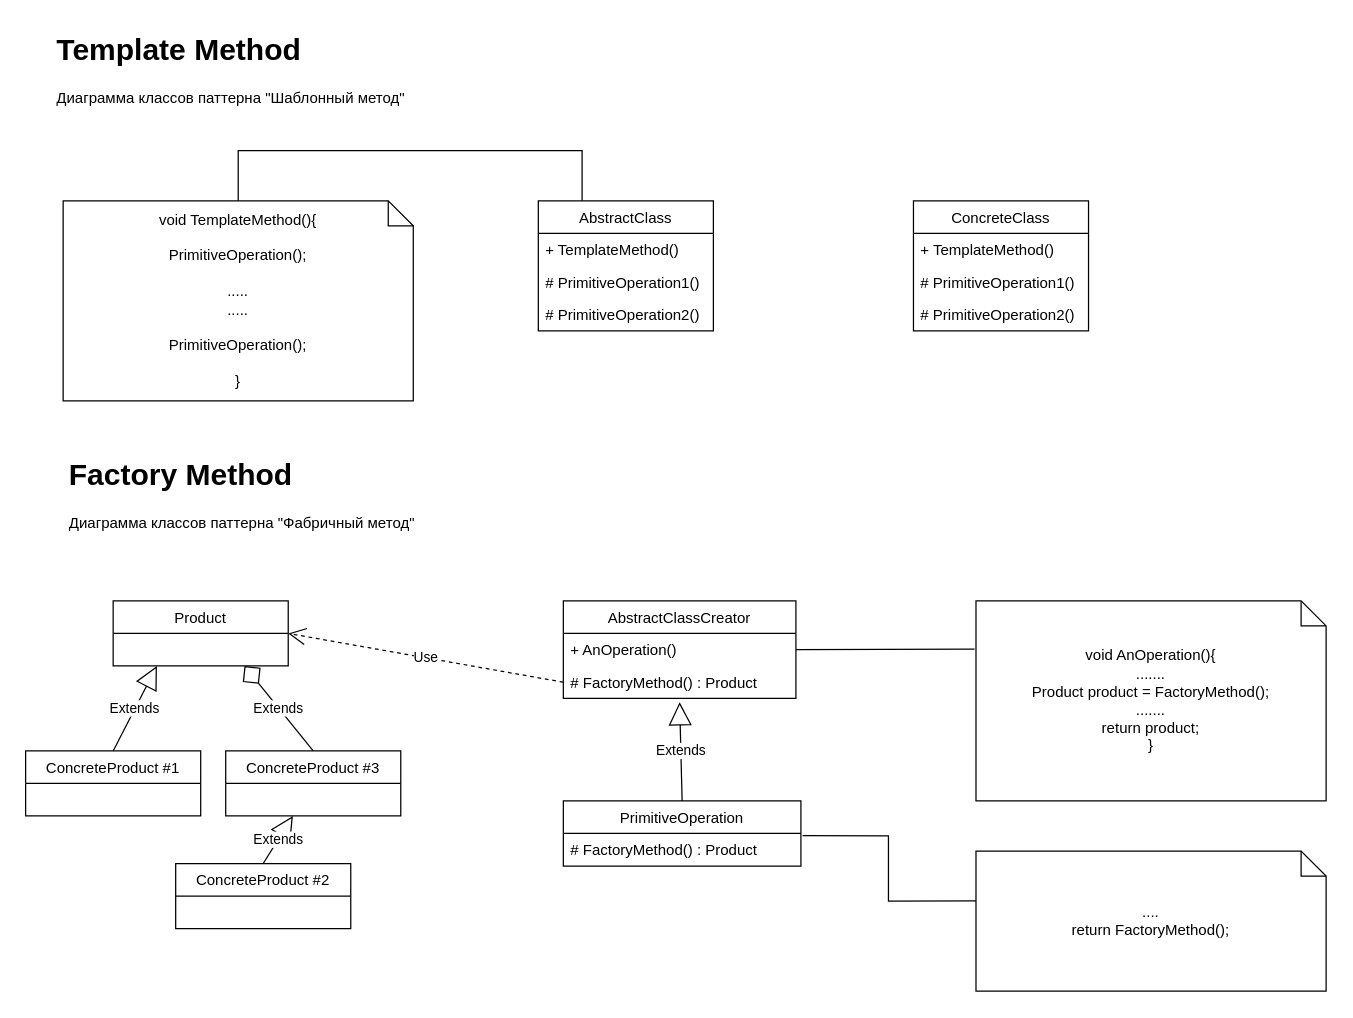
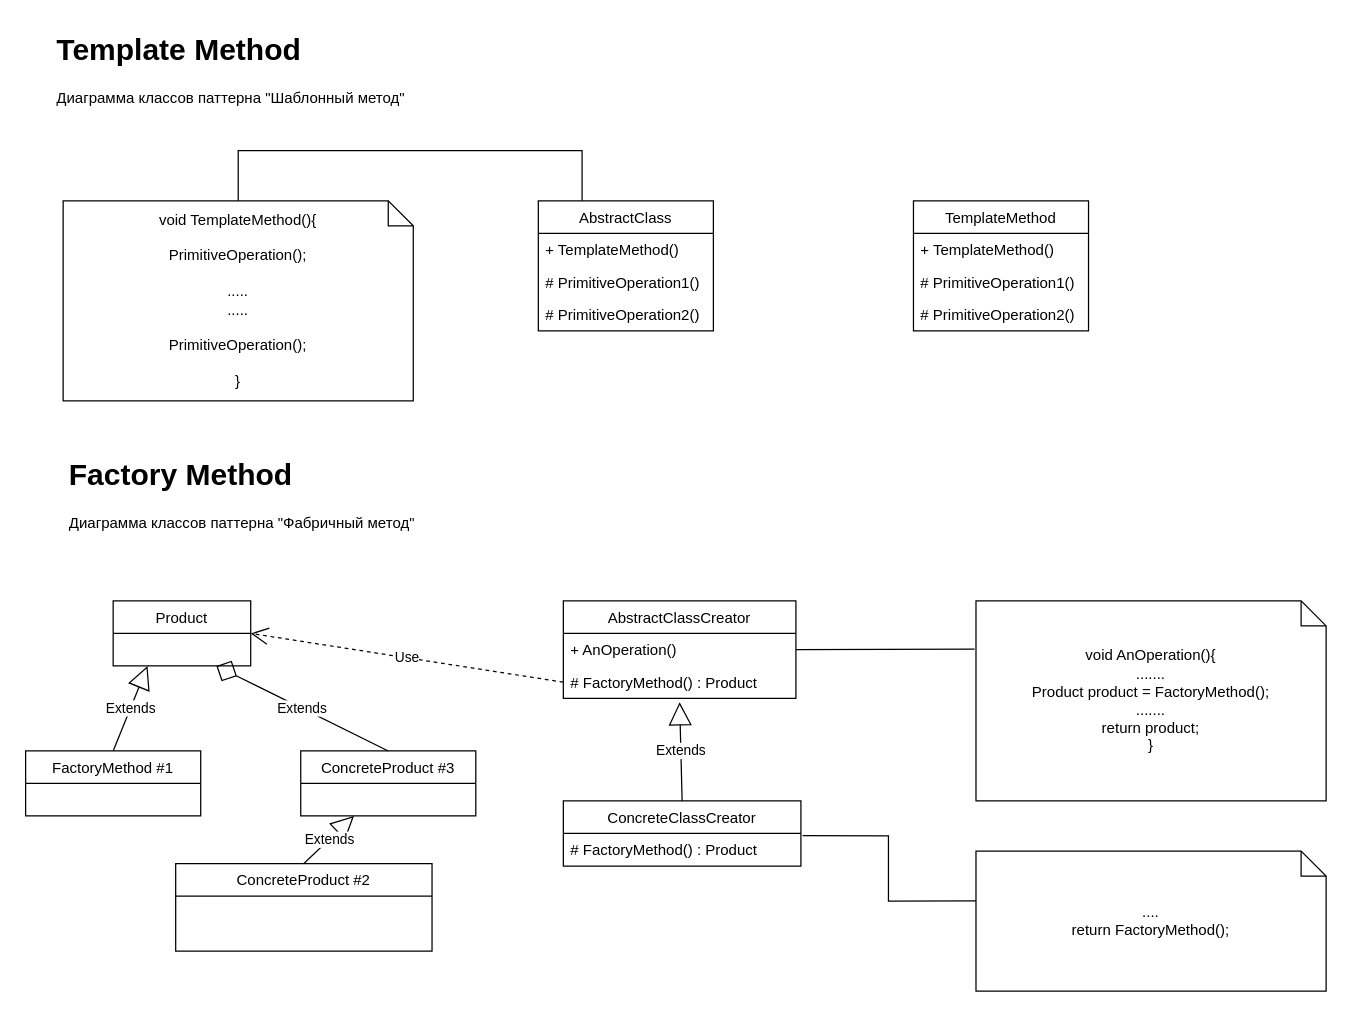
  <mxCell id="0" />
  <mxCell id="1" parent="0" />
  <mxCell id="2" value="&lt;h1&gt;Template Method&lt;/h1&gt;&lt;p&gt;Диаграмма классов паттерна &quot;Шаблонный метод&quot;&lt;/p&gt;" style="text;html=1;strokeColor=none;fillColor=none;spacing=5;spacingTop=-20;whiteSpace=wrap;overflow=hidden;rounded=0;" parent="1" vertex="1"><mxGeometry x="40" y="20" width="290" height="70" as="geometry" /></mxCell>
  <mxCell id="3" value="AbstractClass" style="swimlane;fontStyle=0;childLayout=stackLayout;horizontal=1;startSize=26;fillColor=none;horizontalStack=0;resizeParent=1;resizeParentMax=0;resizeLast=0;collapsible=1;marginBottom=0;" parent="1" vertex="1"><mxGeometry x="430" y="160" width="140" height="104" as="geometry" /></mxCell>
  <mxCell id="4" value="+ TemplateMethod()" style="text;strokeColor=none;fillColor=none;align=left;verticalAlign=top;spacingLeft=4;spacingRight=4;overflow=hidden;rotatable=0;points=[[0,0.5],[1,0.5]];portConstraint=eastwest;" parent="3" vertex="1"><mxGeometry y="26" width="140" height="26" as="geometry" /></mxCell>
  <mxCell id="5" value="# PrimitiveOperation1()" style="text;strokeColor=none;fillColor=none;align=left;verticalAlign=top;spacingLeft=4;spacingRight=4;overflow=hidden;rotatable=0;points=[[0,0.5],[1,0.5]];portConstraint=eastwest;" parent="3" vertex="1"><mxGeometry y="52" width="140" height="26" as="geometry" /></mxCell>
  <mxCell id="6" value="# PrimitiveOperation2()" style="text;strokeColor=none;fillColor=none;align=left;verticalAlign=top;spacingLeft=4;spacingRight=4;overflow=hidden;rotatable=0;points=[[0,0.5],[1,0.5]];portConstraint=eastwest;" parent="3" vertex="1"><mxGeometry y="78" width="140" height="26" as="geometry" /></mxCell>
- <mxCell id="7" value="ConcreteClass" style="swimlane;fontStyle=0;childLayout=stackLayout;horizontal=1;startSize=26;fillColor=none;horizontalStack=0;resizeParent=1;resizeParentMax=0;resizeLast=0;collapsible=1;marginBottom=0;" parent="1" vertex="1"><mxGeometry x="730" y="160" width="140" height="104" as="geometry" /></mxCell>
+ <mxCell id="7" value="TemplateMethod" style="swimlane;fontStyle=0;childLayout=stackLayout;horizontal=1;startSize=26;fillColor=none;horizontalStack=0;resizeParent=1;resizeParentMax=0;resizeLast=0;collapsible=1;marginBottom=0;" parent="1" vertex="1"><mxGeometry x="730" y="160" width="140" height="104" as="geometry" /></mxCell>
  <mxCell id="8" value="+ TemplateMethod()" style="text;strokeColor=none;fillColor=none;align=left;verticalAlign=top;spacingLeft=4;spacingRight=4;overflow=hidden;rotatable=0;points=[[0,0.5],[1,0.5]];portConstraint=eastwest;" parent="7" vertex="1"><mxGeometry y="26" width="140" height="26" as="geometry" /></mxCell>
  <mxCell id="9" value="# PrimitiveOperation1()" style="text;strokeColor=none;fillColor=none;align=left;verticalAlign=top;spacingLeft=4;spacingRight=4;overflow=hidden;rotatable=0;points=[[0,0.5],[1,0.5]];portConstraint=eastwest;" parent="7" vertex="1"><mxGeometry y="52" width="140" height="26" as="geometry" /></mxCell>
  <mxCell id="10" value="# PrimitiveOperation2()" style="text;strokeColor=none;fillColor=none;align=left;verticalAlign=top;spacingLeft=4;spacingRight=4;overflow=hidden;rotatable=0;points=[[0,0.5],[1,0.5]];portConstraint=eastwest;" parent="7" vertex="1"><mxGeometry y="78" width="140" height="26" as="geometry" /></mxCell>
  <mxCell id="11" value="void TemplateMethod(){&lt;br&gt;&lt;br&gt;PrimitiveOperation();&lt;br&gt;&lt;br&gt;.....&lt;br&gt;.....&lt;br&gt;&lt;br&gt;PrimitiveOperation();&lt;br&gt;&lt;br&gt;}" style="shape=note;size=20;whiteSpace=wrap;html=1;" parent="1" vertex="1"><mxGeometry x="50" y="160" width="280" height="160" as="geometry" /></mxCell>
  <mxCell id="12" value="" style="endArrow=none;html=1;rounded=0;exitX=0.5;exitY=0;exitDx=0;exitDy=0;exitPerimeter=0;entryX=0.25;entryY=0;entryDx=0;entryDy=0;" parent="1" source="11" target="3" edge="1"><mxGeometry relative="1" as="geometry"><mxPoint x="260" y="330" as="sourcePoint" /><mxPoint x="420" y="330" as="targetPoint" /><Array as="points"><mxPoint x="190" y="120" /><mxPoint x="465" y="120" /></Array></mxGeometry></mxCell>
  <mxCell id="13" value="&lt;h1&gt;Factory Method&lt;/h1&gt;&lt;p&gt;Диаграмма классов паттерна &quot;Фабричный метод&quot;&lt;/p&gt;" style="text;html=1;strokeColor=none;fillColor=none;spacing=5;spacingTop=-20;whiteSpace=wrap;overflow=hidden;rounded=0;" parent="1" vertex="1"><mxGeometry x="50" y="360" width="290" height="70" as="geometry" /></mxCell>
  <mxCell id="14" value="AbstractClassCreator" style="swimlane;fontStyle=0;childLayout=stackLayout;horizontal=1;startSize=26;fillColor=none;horizontalStack=0;resizeParent=1;resizeParentMax=0;resizeLast=0;collapsible=1;marginBottom=0;" parent="1" vertex="1"><mxGeometry x="450" y="480" width="186" height="78" as="geometry" /></mxCell>
  <mxCell id="15" value="+ AnOperation()" style="text;strokeColor=none;fillColor=none;align=left;verticalAlign=top;spacingLeft=4;spacingRight=4;overflow=hidden;rotatable=0;points=[[0,0.5],[1,0.5]];portConstraint=eastwest;" parent="14" vertex="1"><mxGeometry y="26" width="186" height="26" as="geometry" /></mxCell>
  <mxCell id="16" value="# FactoryMethod() : Product" style="text;strokeColor=none;fillColor=none;align=left;verticalAlign=top;spacingLeft=4;spacingRight=4;overflow=hidden;rotatable=0;points=[[0,0.5],[1,0.5]];portConstraint=eastwest;" parent="14" vertex="1"><mxGeometry y="52" width="186" height="26" as="geometry" /></mxCell>
- <mxCell id="17" value="Product" style="swimlane;fontStyle=0;childLayout=stackLayout;horizontal=1;startSize=26;fillColor=none;horizontalStack=0;resizeParent=1;resizeParentMax=0;resizeLast=0;collapsible=1;marginBottom=0;" parent="1" vertex="1"><mxGeometry x="90" y="480" width="140" height="52" as="geometry" /></mxCell>
- <mxCell id="18" value="ConcreteProduct #1" style="swimlane;fontStyle=0;childLayout=stackLayout;horizontal=1;startSize=26;fillColor=none;horizontalStack=0;resizeParent=1;resizeParentMax=0;resizeLast=0;collapsible=1;marginBottom=0;" parent="1" vertex="1"><mxGeometry x="20" y="600" width="140" height="52" as="geometry" /></mxCell>
- <mxCell id="19" value="ConcreteProduct #2" style="swimlane;fontStyle=0;childLayout=stackLayout;horizontal=1;startSize=26;fillColor=none;horizontalStack=0;resizeParent=1;resizeParentMax=0;resizeLast=0;collapsible=1;marginBottom=0;" parent="1" vertex="1"><mxGeometry x="140" y="690" width="140" height="52" as="geometry" /></mxCell>
- <mxCell id="20" value="ConcreteProduct #3" style="swimlane;fontStyle=0;childLayout=stackLayout;horizontal=1;startSize=26;fillColor=none;horizontalStack=0;resizeParent=1;resizeParentMax=0;resizeLast=0;collapsible=1;marginBottom=0;" parent="1" vertex="1"><mxGeometry x="180" y="600" width="140" height="52" as="geometry" /></mxCell>
+ <mxCell id="17" value="Product" style="swimlane;fontStyle=0;childLayout=stackLayout;horizontal=1;startSize=26;fillColor=none;horizontalStack=0;resizeParent=1;resizeParentMax=0;resizeLast=0;collapsible=1;marginBottom=0;" parent="1" vertex="1"><mxGeometry x="90" y="480" width="110" height="52" as="geometry" /></mxCell>
+ <mxCell id="18" value="FactoryMethod #1" style="swimlane;fontStyle=0;childLayout=stackLayout;horizontal=1;startSize=26;fillColor=none;horizontalStack=0;resizeParent=1;resizeParentMax=0;resizeLast=0;collapsible=1;marginBottom=0;" parent="1" vertex="1"><mxGeometry x="20" y="600" width="140" height="52" as="geometry" /></mxCell>
+ <mxCell id="19" value="ConcreteProduct #2" style="swimlane;fontStyle=0;childLayout=stackLayout;horizontal=1;startSize=26;fillColor=none;horizontalStack=0;resizeParent=1;resizeParentMax=0;resizeLast=0;collapsible=1;marginBottom=0;" parent="1" vertex="1"><mxGeometry x="140" y="690" width="205" height="70" as="geometry" /></mxCell>
+ <mxCell id="20" value="ConcreteProduct #3" style="swimlane;fontStyle=0;childLayout=stackLayout;horizontal=1;startSize=26;fillColor=none;horizontalStack=0;resizeParent=1;resizeParentMax=0;resizeLast=0;collapsible=1;marginBottom=0;" parent="1" vertex="1"><mxGeometry x="240" y="600" width="140" height="52" as="geometry" /></mxCell>
  <mxCell id="21" value="Extends" style="endArrow=block;endSize=16;endFill=0;html=1;rounded=0;exitX=0.5;exitY=0;exitDx=0;exitDy=0;entryX=0.25;entryY=1;entryDx=0;entryDy=0;" parent="1" source="18" target="17" edge="1"><mxGeometry width="160" relative="1" as="geometry"><mxPoint x="840" y="420" as="sourcePoint" /><mxPoint x="1000" y="420" as="targetPoint" /></mxGeometry></mxCell>
  <mxCell id="22" value="Extends" style="endArrow=block;endSize=16;endFill=0;html=1;rounded=0;exitX=0.5;exitY=0;exitDx=0;exitDy=0;" parent="1" source="19" target="20" edge="1"><mxGeometry width="160" relative="1" as="geometry"><mxPoint x="850" y="479.17" as="sourcePoint" /><mxPoint x="1010" y="479.17" as="targetPoint" /></mxGeometry></mxCell>
  <mxCell id="23" value="Extends" style="endArrow=diamond;endSize=16;endFill=0;html=1;rounded=0;exitX=0.5;exitY=0;exitDx=0;exitDy=0;entryX=0.75;entryY=1;entryDx=0;entryDy=0;" parent="1" source="20" target="17" edge="1"><mxGeometry width="160" relative="1" as="geometry"><mxPoint x="860" y="520" as="sourcePoint" /><mxPoint x="1020" y="520" as="targetPoint" /></mxGeometry></mxCell>
  <mxCell id="24" value="Use" style="endArrow=open;endSize=12;dashed=1;html=1;rounded=0;exitX=0;exitY=0.5;exitDx=0;exitDy=0;entryX=1;entryY=0.5;entryDx=0;entryDy=0;" parent="1" source="16" target="17" edge="1"><mxGeometry width="160" relative="1" as="geometry"><mxPoint x="600" y="670" as="sourcePoint" /><mxPoint x="760" y="670" as="targetPoint" /></mxGeometry></mxCell>
  <mxCell id="25" value="void AnOperation(){&lt;br&gt;.......&lt;br&gt;Product product = FactoryMethod();&lt;br&gt;.......&lt;br&gt;return product;&lt;br&gt;}" style="shape=note;size=20;whiteSpace=wrap;html=1;" parent="1" vertex="1"><mxGeometry x="780" y="480" width="280" height="160" as="geometry" /></mxCell>
  <mxCell id="26" value="" style="endArrow=none;html=1;rounded=0;exitX=1;exitY=0.5;exitDx=0;exitDy=0;entryX=-0.004;entryY=0.241;entryDx=0;entryDy=0;entryPerimeter=0;" parent="1" source="15" target="25" edge="1"><mxGeometry relative="1" as="geometry"><mxPoint x="650" y="430" as="sourcePoint" /><mxPoint x="810" y="430" as="targetPoint" /></mxGeometry></mxCell>
- <mxCell id="27" value="PrimitiveOperation" style="swimlane;fontStyle=0;childLayout=stackLayout;horizontal=1;startSize=26;fillColor=none;horizontalStack=0;resizeParent=1;resizeParentMax=0;resizeLast=0;collapsible=1;marginBottom=0;" parent="1" vertex="1"><mxGeometry x="450" y="640" width="190" height="52" as="geometry" /></mxCell>
+ <mxCell id="27" value="ConcreteClassCreator" style="swimlane;fontStyle=0;childLayout=stackLayout;horizontal=1;startSize=26;fillColor=none;horizontalStack=0;resizeParent=1;resizeParentMax=0;resizeLast=0;collapsible=1;marginBottom=0;" parent="1" vertex="1"><mxGeometry x="450" y="640" width="190" height="52" as="geometry" /></mxCell>
  <mxCell id="28" value="# FactoryMethod() : Product" style="text;strokeColor=none;fillColor=none;align=left;verticalAlign=top;spacingLeft=4;spacingRight=4;overflow=hidden;rotatable=0;points=[[0,0.5],[1,0.5]];portConstraint=eastwest;" parent="27" vertex="1"><mxGeometry y="26" width="190" height="26" as="geometry" /></mxCell>
  <mxCell id="29" value="Extends" style="endArrow=block;endSize=16;endFill=0;html=1;rounded=0;exitX=0.5;exitY=0;exitDx=0;exitDy=0;entryX=0.5;entryY=1.115;entryDx=0;entryDy=0;entryPerimeter=0;" parent="1" source="27" target="16" edge="1"><mxGeometry width="160" relative="1" as="geometry"><mxPoint x="730" y="680" as="sourcePoint" /><mxPoint x="890" y="680" as="targetPoint" /></mxGeometry></mxCell>
  <mxCell id="30" value="....&lt;br&gt;return FactoryMethod();" style="shape=note;size=20;whiteSpace=wrap;html=1;" parent="1" vertex="1"><mxGeometry x="780" y="680" width="280" height="112" as="geometry" /></mxCell>
  <mxCell id="31" value="" style="endArrow=none;html=1;rounded=0;exitX=1.007;exitY=0.064;exitDx=0;exitDy=0;exitPerimeter=0;entryX=0;entryY=0.357;entryDx=0;entryDy=0;entryPerimeter=0;" parent="1" source="28" target="30" edge="1"><mxGeometry relative="1" as="geometry"><mxPoint x="630" y="750" as="sourcePoint" /><mxPoint x="790" y="750" as="targetPoint" /><Array as="points"><mxPoint x="710" y="668" /><mxPoint x="710" y="720" /></Array></mxGeometry></mxCell>
